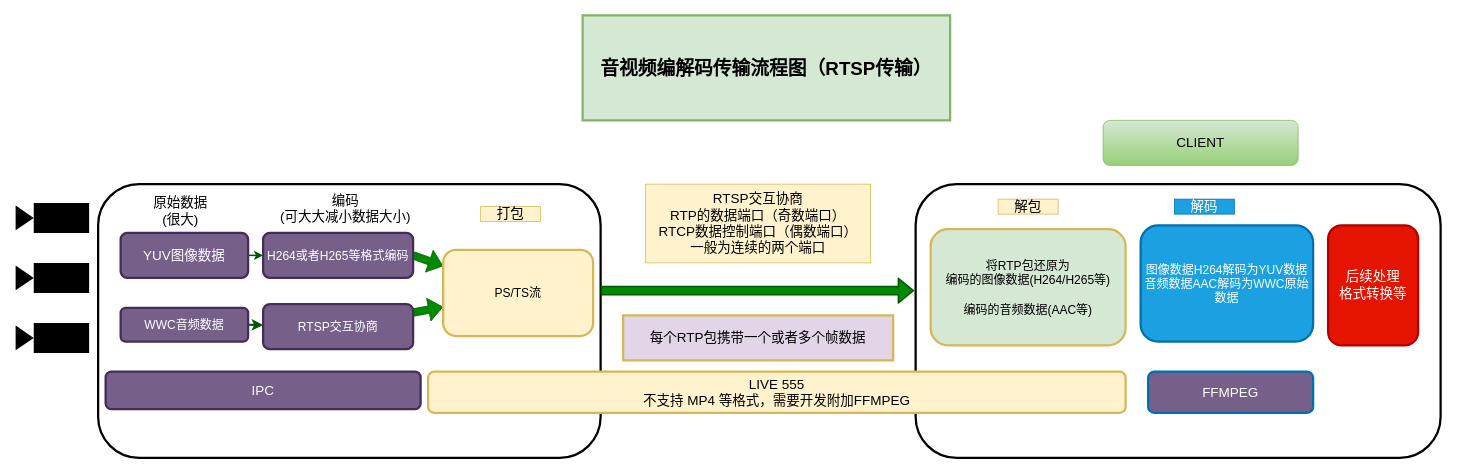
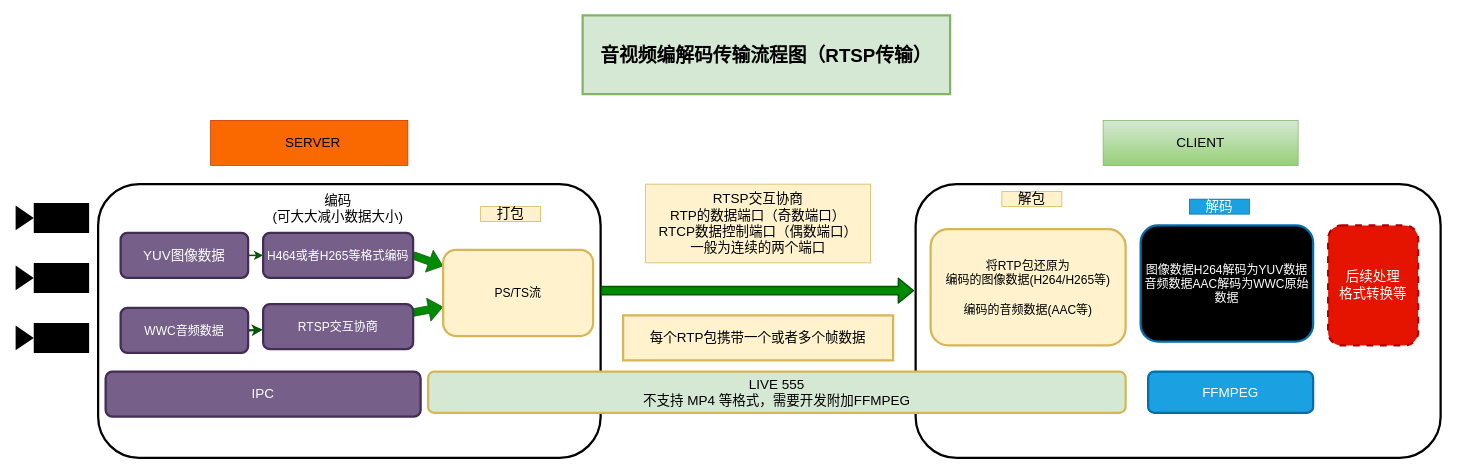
  <mxCell id="0" />
  <mxCell id="1" parent="0" />
- <mxCell id="3" value="CLIENT" style="whiteSpace=wrap;html=1;fontSize=18;fillColor=#d5e8d4;strokeColor=#82b366;gradientColor=#97d077;rounded=1;" vertex="1" parent="1"><mxGeometry x="1470" y="160" width="260" height="60" as="geometry" /></mxCell>
- <mxCell id="4" value="&lt;div style=&quot;font-size: 25px;&quot;&gt;音视频编解码传输流程图（RTSP传输）&lt;/div&gt;" style="rounded=0;whiteSpace=wrap;html=1;fillColor=#d5e8d4;strokeColor=#82b366;strokeWidth=3;fontSize=25;fontStyle=1;horizontal=1;verticalAlign=middle;" vertex="1" parent="1"><mxGeometry x="776" y="20" width="490" height="140" as="geometry" /></mxCell>
+ <mxCell id="2" value="&lt;div&gt;&amp;nbsp; SERVER&lt;/div&gt;" style="rounded=0;whiteSpace=wrap;html=1;fontSize=18;fillColor=#fa6800;strokeColor=#C73500;fontColor=#000000;" vertex="1" parent="1"><mxGeometry x="280" y="160" width="263" height="60" as="geometry" /></mxCell>
+ <mxCell id="3" value="CLIENT" style="rounded=0;whiteSpace=wrap;html=1;fontSize=18;fillColor=#d5e8d4;strokeColor=#82b366;gradientColor=#97d077;" vertex="1" parent="1"><mxGeometry x="1470" y="160" width="260" height="60" as="geometry" /></mxCell>
+ <mxCell id="4" value="&lt;div style=&quot;font-size: 25px;&quot;&gt;音视频编解码传输流程图（RTSP传输）&lt;/div&gt;" style="rounded=0;whiteSpace=wrap;html=1;fillColor=#d5e8d4;strokeColor=#82b366;strokeWidth=3;fontSize=25;fontStyle=1;horizontal=1;verticalAlign=middle;" vertex="1" parent="1"><mxGeometry x="776" y="20" width="490" height="105" as="geometry" /></mxCell>
  <mxCell id="5" value="" style="rounded=1;whiteSpace=wrap;html=1;fontSize=18;strokeWidth=3;" vertex="1" parent="1"><mxGeometry x="130" y="245" width="670" height="365" as="geometry" /></mxCell>
  <mxCell id="6" style="edgeStyle=none;rounded=0;orthogonalLoop=1;jettySize=auto;html=1;exitX=1;exitY=0.5;exitDx=0;exitDy=0;entryX=0;entryY=0.5;entryDx=0;entryDy=0;fontSize=16;fillColor=#008a00;strokeColor=#005700;strokeWidth=2;" edge="1" parent="1" source="7" target="14"><mxGeometry relative="1" as="geometry" /></mxCell>
  <mxCell id="7" value="YUV图像数据" style="rounded=1;whiteSpace=wrap;html=1;fontSize=18;strokeWidth=3;fillColor=#76608a;strokeColor=#432D57;fontColor=#ffffff;" vertex="1" parent="1"><mxGeometry x="160" y="310" width="170" height="60" as="geometry" /></mxCell>
  <mxCell id="8" style="edgeStyle=none;rounded=0;orthogonalLoop=1;jettySize=auto;html=1;exitX=1;exitY=0.5;exitDx=0;exitDy=0;fontSize=16;fillColor=#008a00;strokeColor=#005700;strokeWidth=3;" edge="1" parent="1" source="9" target="16"><mxGeometry relative="1" as="geometry" /></mxCell>
- <mxCell id="9" value="WWC音频数据" style="rounded=1;whiteSpace=wrap;html=1;fontSize=16;strokeWidth=3;fillColor=#76608a;strokeColor=#432D57;fontColor=#ffffff;" vertex="1" parent="1"><mxGeometry x="160" y="410" width="170" height="45" as="geometry" /></mxCell>
+ <mxCell id="9" value="WWC音频数据" style="rounded=1;whiteSpace=wrap;html=1;fontSize=16;strokeWidth=3;fillColor=#76608a;strokeColor=#432D57;fontColor=#ffffff;" vertex="1" parent="1"><mxGeometry x="160" y="410" width="170" height="60" as="geometry" /></mxCell>
  <mxCell id="10" value="" style="shape=mxgraph.signs.tech.video_camera;html=1;pointerEvents=1;fillColor=#000000;strokeColor=none;verticalLabelPosition=bottom;verticalAlign=top;align=center;fontSize=16;rotation=-180;" vertex="1" parent="1"><mxGeometry x="20" y="430" width="98" height="40" as="geometry" /></mxCell>
  <mxCell id="11" value="" style="shape=mxgraph.signs.tech.video_camera;html=1;pointerEvents=1;fillColor=#000000;strokeColor=none;verticalLabelPosition=bottom;verticalAlign=top;align=center;fontSize=16;rotation=-180;" vertex="1" parent="1"><mxGeometry x="20" y="350" width="98" height="40" as="geometry" /></mxCell>
  <mxCell id="12" value="" style="shape=mxgraph.signs.tech.video_camera;html=1;pointerEvents=1;fillColor=#000000;strokeColor=none;verticalLabelPosition=bottom;verticalAlign=top;align=center;fontSize=16;rotation=-180;" vertex="1" parent="1"><mxGeometry x="20" y="270" width="98" height="40" as="geometry" /></mxCell>
  <mxCell id="13" style="edgeStyle=none;shape=flexArrow;rounded=0;orthogonalLoop=1;jettySize=auto;html=1;exitX=1;exitY=0.5;exitDx=0;exitDy=0;fontSize=18;fillColor=#008a00;strokeColor=#005700;" edge="1" parent="1" source="14" target="17"><mxGeometry relative="1" as="geometry" /></mxCell>
- <mxCell id="14" value="H264或者H265等格式编码" style="rounded=1;whiteSpace=wrap;html=1;fontSize=16;strokeWidth=3;fillColor=#76608a;strokeColor=#432D57;fontColor=#ffffff;" vertex="1" parent="1"><mxGeometry x="350" y="310" width="200" height="60" as="geometry" /></mxCell>
+ <mxCell id="14" value="H464或者H265等格式编码" style="rounded=1;whiteSpace=wrap;html=1;fontSize=16;strokeWidth=3;fillColor=#76608a;strokeColor=#432D57;fontColor=#ffffff;" vertex="1" parent="1"><mxGeometry x="350" y="310" width="200" height="60" as="geometry" /></mxCell>
  <mxCell id="15" value="" style="edgeStyle=none;shape=flexArrow;rounded=0;orthogonalLoop=1;jettySize=auto;html=1;fontSize=18;fillColor=#008a00;strokeColor=#005700;" edge="1" parent="1" source="16" target="17"><mxGeometry relative="1" as="geometry" /></mxCell>
  <mxCell id="16" value="RTSP交互协商" style="rounded=1;whiteSpace=wrap;html=1;fontSize=16;strokeWidth=3;fillColor=#76608a;strokeColor=#432D57;fontColor=#ffffff;" vertex="1" parent="1"><mxGeometry x="350" y="405" width="200" height="60" as="geometry" /></mxCell>
  <mxCell id="17" value="&lt;div&gt;&lt;br&gt;&lt;/div&gt;&lt;div&gt;PS/TS流&lt;/div&gt;&lt;div&gt;&lt;br&gt;&lt;/div&gt;" style="rounded=1;whiteSpace=wrap;html=1;fontSize=16;strokeWidth=3;fillColor=#fff2cc;strokeColor=#d6b656;" vertex="1" parent="1"><mxGeometry x="590" y="332.5" width="200" height="115" as="geometry" /></mxCell>
- <mxCell id="18" value="&lt;div&gt;原始数据&lt;/div&gt;&lt;div&gt;(很大)&lt;br&gt;&lt;/div&gt;" style="text;html=1;strokeColor=none;fillColor=none;align=center;verticalAlign=middle;whiteSpace=wrap;rounded=0;fontSize=18;" vertex="1" parent="1"><mxGeometry x="200" y="267.5" width="80" height="27.5" as="geometry" /></mxCell>
- <mxCell id="19" value="&lt;div&gt;编码&lt;/div&gt;&lt;div&gt;(可大大减小数据大小)&lt;/div&gt;" style="text;html=1;strokeColor=none;fillColor=none;align=center;verticalAlign=middle;whiteSpace=wrap;rounded=0;fontSize=18;" vertex="1" parent="1"><mxGeometry x="340" y="255" width="240" height="45" as="geometry" /></mxCell>
+ <mxCell id="19" value="&lt;div&gt;编码&lt;/div&gt;&lt;div&gt;(可大大减小数据大小)&lt;/div&gt;" style="text;html=1;strokeColor=none;fillColor=none;align=center;verticalAlign=middle;whiteSpace=wrap;rounded=0;fontSize=18;" vertex="1" parent="1"><mxGeometry x="330" y="255" width="240" height="45" as="geometry" /></mxCell>
  <mxCell id="20" value="打包" style="text;html=1;strokeColor=#d6b656;fillColor=#fff2cc;align=center;verticalAlign=middle;whiteSpace=wrap;rounded=0;fontSize=18;" vertex="1" parent="1"><mxGeometry x="640" y="275" width="80" height="20" as="geometry" /></mxCell>
  <mxCell id="21" value="" style="shape=flexArrow;endArrow=classic;html=1;fontSize=18;exitX=1;exitY=0.389;exitDx=0;exitDy=0;exitPerimeter=0;fillColor=#008a00;strokeColor=#005700;strokeWidth=2;" edge="1" parent="1" source="5"><mxGeometry width="50" height="50" relative="1" as="geometry"><mxPoint x="1070" y="500" as="sourcePoint" /><mxPoint x="1218" y="387" as="targetPoint" /></mxGeometry></mxCell>
  <mxCell id="22" value="" style="rounded=1;whiteSpace=wrap;html=1;fontSize=18;strokeWidth=3;" vertex="1" parent="1"><mxGeometry x="1220" y="245" width="700" height="365" as="geometry" /></mxCell>
  <mxCell id="23" value="&lt;div&gt;RTSP交互协商&lt;/div&gt;&lt;div&gt;RTP的数据端口（奇数端口）&lt;/div&gt;&lt;div&gt;RTCP数据控制端口（偶数端口）&lt;/div&gt;&lt;div&gt;一般为连续的两个端口&lt;br&gt;&lt;/div&gt;" style="text;html=1;strokeColor=#d6b656;fillColor=#fff2cc;align=center;verticalAlign=middle;whiteSpace=wrap;rounded=0;fontSize=18;" vertex="1" parent="1"><mxGeometry x="860" y="245" width="300" height="105" as="geometry" /></mxCell>
- <mxCell id="24" value="&lt;div&gt;LIVE 555&lt;/div&gt;&lt;div&gt;不支持 MP4 等格式，需要开发附加FFMPEG&lt;/div&gt;" style="rounded=1;whiteSpace=wrap;html=1;fontSize=18;strokeWidth=3;fillColor=#fff2cc;strokeColor=#d6b656;" vertex="1" parent="1"><mxGeometry x="570" y="495" width="930" height="55" as="geometry" /></mxCell>
- <mxCell id="25" value="&lt;div&gt;将RTP包还原为&lt;/div&gt;&lt;div&gt;编码的图像数据(H264/H265等)&lt;/div&gt;&lt;div&gt;&lt;br&gt;&lt;/div&gt;&lt;div&gt;编码的音频数据(AAC等)&lt;br&gt;&lt;/div&gt;" style="rounded=1;whiteSpace=wrap;html=1;fontSize=16;strokeWidth=3;fillColor=#d5e8d4;strokeColor=#d6b656;" vertex="1" parent="1"><mxGeometry x="1240" y="305" width="260" height="155" as="geometry" /></mxCell>
- <mxCell id="26" value="解包" style="text;html=1;strokeColor=#d6b656;fillColor=#fff2cc;align=center;verticalAlign=middle;whiteSpace=wrap;rounded=0;fontSize=18;" vertex="1" parent="1"><mxGeometry x="1330" y="265" width="80" height="20" as="geometry" /></mxCell>
- <mxCell id="27" value="每个RTP包携带一个或者多个帧数据" style="rounded=0;whiteSpace=wrap;html=1;fontSize=18;strokeWidth=3;fillColor=#e1d5e7;strokeColor=#d6b656;" vertex="1" parent="1"><mxGeometry x="830" y="420" width="360" height="60" as="geometry" /></mxCell>
- <mxCell id="28" value="解码" style="text;html=1;align=center;verticalAlign=middle;whiteSpace=wrap;rounded=0;fontSize=18;fillColor=#1ba1e2;strokeColor=#006EAF;fontColor=#ffffff;" vertex="1" parent="1"><mxGeometry x="1565" y="265" width="80" height="20" as="geometry" /></mxCell>
- <mxCell id="29" value="FFMPEG" style="rounded=1;whiteSpace=wrap;html=1;fontSize=18;strokeWidth=3;fillColor=#76608a;strokeColor=#006EAF;fontColor=#ffffff;" vertex="1" parent="1"><mxGeometry x="1530" y="495" width="220" height="55" as="geometry" /></mxCell>
- <mxCell id="30" value="&lt;div&gt;图像数据H264解码为YUV数据&lt;/div&gt;&lt;div&gt;音频数据AAC解码为WWC原始数据&lt;br&gt;&lt;/div&gt;" style="rounded=1;whiteSpace=wrap;html=1;fontSize=16;strokeWidth=3;fillColor=#1ba1e2;strokeColor=#006EAF;fontColor=#ffffff;" vertex="1" parent="1"><mxGeometry x="1520" y="300" width="230" height="155" as="geometry" /></mxCell>
- <mxCell id="31" value="IPC" style="rounded=1;whiteSpace=wrap;html=1;fontSize=18;strokeWidth=3;fillColor=#76608a;strokeColor=#432D57;fontColor=#ffffff;" vertex="1" parent="1"><mxGeometry x="140" y="495" width="420" height="50" as="geometry" /></mxCell>
+ <mxCell id="24" value="&lt;div&gt;LIVE 555&lt;/div&gt;&lt;div&gt;不支持 MP4 等格式，需要开发附加FFMPEG&lt;/div&gt;" style="rounded=1;whiteSpace=wrap;html=1;fontSize=18;strokeWidth=3;fillColor=#d5e8d4;strokeColor=#d6b656;" vertex="1" parent="1"><mxGeometry x="570" y="495" width="930" height="55" as="geometry" /></mxCell>
+ <mxCell id="25" value="&lt;div&gt;将RTP包还原为&lt;/div&gt;&lt;div&gt;编码的图像数据(H264/H265等)&lt;/div&gt;&lt;div&gt;&lt;br&gt;&lt;/div&gt;&lt;div&gt;编码的音频数据(AAC等)&lt;br&gt;&lt;/div&gt;" style="rounded=1;whiteSpace=wrap;html=1;fontSize=16;strokeWidth=3;fillColor=#fff2cc;strokeColor=#d6b656;" vertex="1" parent="1"><mxGeometry x="1240" y="305" width="260" height="155" as="geometry" /></mxCell>
+ <mxCell id="26" value="解包" style="text;html=1;strokeColor=#d6b656;fillColor=#fff2cc;align=center;verticalAlign=middle;whiteSpace=wrap;rounded=0;fontSize=18;" vertex="1" parent="1"><mxGeometry x="1335" y="255" width="80" height="20" as="geometry" /></mxCell>
+ <mxCell id="27" value="每个RTP包携带一个或者多个帧数据" style="rounded=0;whiteSpace=wrap;html=1;fontSize=18;strokeWidth=3;fillColor=#fff2cc;strokeColor=#d6b656;" vertex="1" parent="1"><mxGeometry x="830" y="420" width="360" height="60" as="geometry" /></mxCell>
+ <mxCell id="28" value="解码" style="text;html=1;align=center;verticalAlign=middle;whiteSpace=wrap;rounded=0;fontSize=18;fillColor=#1ba1e2;strokeColor=#006EAF;fontColor=#ffffff;" vertex="1" parent="1"><mxGeometry x="1585" y="265" width="80" height="20" as="geometry" /></mxCell>
+ <mxCell id="29" value="FFMPEG" style="rounded=1;whiteSpace=wrap;html=1;fontSize=18;strokeWidth=3;fillColor=#1ba1e2;strokeColor=#006EAF;fontColor=#ffffff;" vertex="1" parent="1"><mxGeometry x="1530" y="495" width="220" height="55" as="geometry" /></mxCell>
+ <mxCell id="30" value="&lt;div&gt;图像数据H264解码为YUV数据&lt;/div&gt;&lt;div&gt;音频数据AAC解码为WWC原始数据&lt;br&gt;&lt;/div&gt;" style="rounded=1;whiteSpace=wrap;html=1;fontSize=16;strokeWidth=3;fillColor=#000000;strokeColor=#006EAF;fontColor=#ffffff;" vertex="1" parent="1"><mxGeometry x="1520" y="300" width="230" height="155" as="geometry" /></mxCell>
+ <mxCell id="31" value="IPC" style="rounded=1;whiteSpace=wrap;html=1;fontSize=18;strokeWidth=3;fillColor=#76608a;strokeColor=#432D57;fontColor=#ffffff;" vertex="1" parent="1"><mxGeometry x="140" y="495" width="420" height="60" as="geometry" /></mxCell>
  <mxCell id="32" style="edgeStyle=none;shape=flexArrow;rounded=0;orthogonalLoop=1;jettySize=auto;html=1;exitX=1;exitY=0.5;exitDx=0;exitDy=0;fontSize=18;" edge="1" parent="1" source="31" target="31"><mxGeometry relative="1" as="geometry" /></mxCell>
- <mxCell id="33" value="&lt;div&gt;后续处理&lt;/div&gt;&lt;div&gt;格式转换等&lt;br&gt;&lt;/div&gt;" style="rounded=1;whiteSpace=wrap;html=1;fontSize=18;strokeWidth=3;fillColor=#e51400;strokeColor=#B20000;fontColor=#ffffff;" vertex="1" parent="1"><mxGeometry x="1770" y="300" width="120" height="160" as="geometry" /></mxCell>
+ <mxCell id="33" value="&lt;div&gt;后续处理&lt;/div&gt;&lt;div&gt;格式转换等&lt;br&gt;&lt;/div&gt;" style="rounded=1;whiteSpace=wrap;html=1;fontSize=18;strokeWidth=3;fillColor=#e51400;strokeColor=#B20000;fontColor=#ffffff;dashed=1;" vertex="1" parent="1"><mxGeometry x="1770" y="300" width="120" height="160" as="geometry" /></mxCell>
